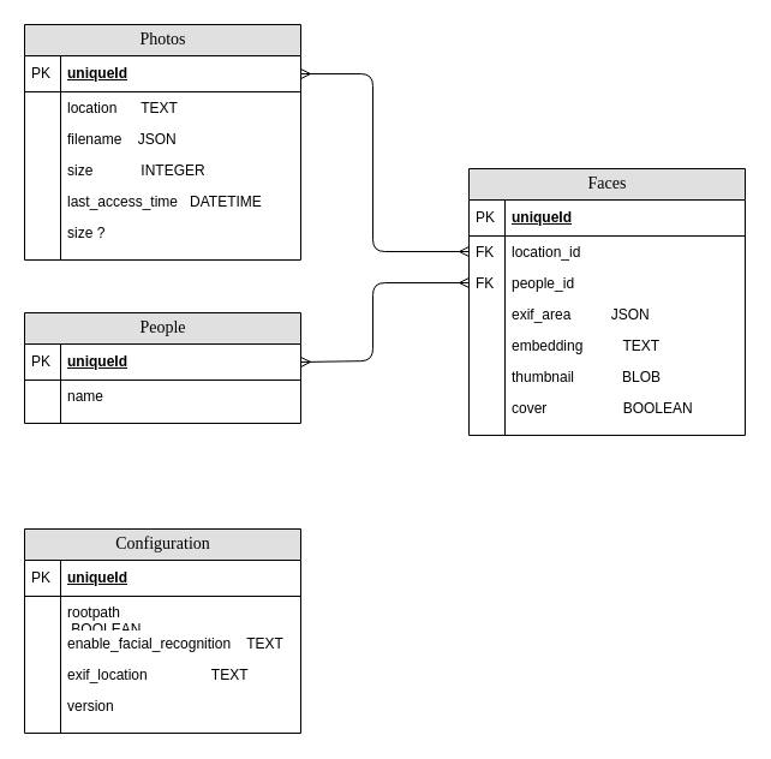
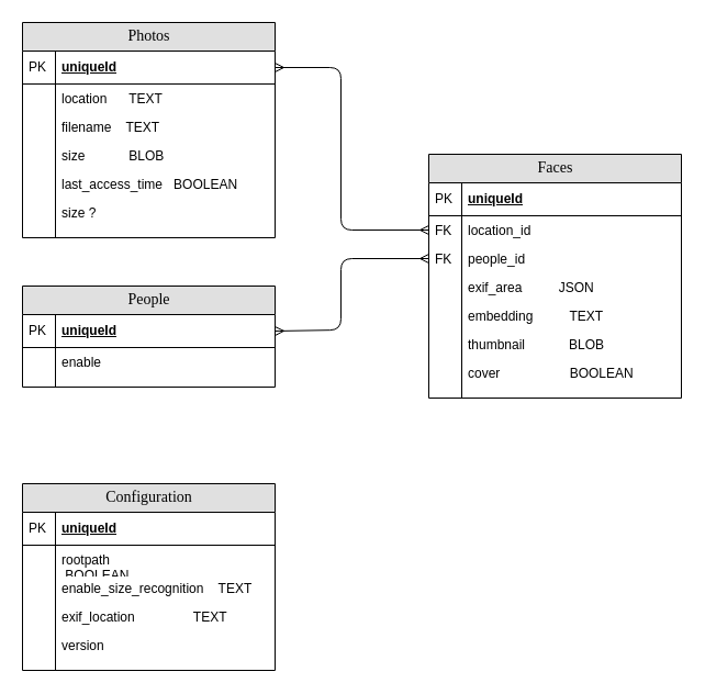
  <mxCell id="0" />
  <mxCell id="1" parent="0" />
  <mxCell id="2" value="Photos" style="swimlane;html=1;fontStyle=0;childLayout=stackLayout;horizontal=1;startSize=26;fillColor=#e0e0e0;horizontalStack=0;resizeParent=1;resizeLast=0;collapsible=1;marginBottom=0;swimlaneFillColor=#ffffff;align=center;rounded=0;shadow=0;comic=0;labelBackgroundColor=none;strokeWidth=1;fontFamily=Verdana;fontSize=14" vertex="1" parent="1"><mxGeometry x="20" y="20" width="230" height="196" as="geometry" /></mxCell>
  <mxCell id="3" value="uniqueId" style="shape=partialRectangle;top=0;left=0;right=0;bottom=1;html=1;align=left;verticalAlign=middle;fillColor=none;spacingLeft=34;spacingRight=4;whiteSpace=wrap;overflow=hidden;rotatable=0;points=[[0,0.5],[1,0.5]];portConstraint=eastwest;dropTarget=0;fontStyle=5;" vertex="1" parent="2"><mxGeometry y="26" width="230" height="30" as="geometry" /></mxCell>
  <mxCell id="4" value="PK" style="shape=partialRectangle;top=0;left=0;bottom=0;html=1;fillColor=none;align=left;verticalAlign=middle;spacingLeft=4;spacingRight=4;whiteSpace=wrap;overflow=hidden;rotatable=0;points=[];portConstraint=eastwest;part=1;" vertex="1" connectable="0" parent="3"><mxGeometry width="30" height="30" as="geometry" /></mxCell>
  <mxCell id="5" value="location&amp;nbsp; &amp;nbsp; &amp;nbsp; TEXT" style="shape=partialRectangle;top=0;left=0;right=0;bottom=0;html=1;align=left;verticalAlign=top;fillColor=none;spacingLeft=34;spacingRight=4;whiteSpace=wrap;overflow=hidden;rotatable=0;points=[[0,0.5],[1,0.5]];portConstraint=eastwest;dropTarget=0;" vertex="1" parent="2"><mxGeometry y="56" width="230" height="26" as="geometry" /></mxCell>
  <mxCell id="6" value="" style="shape=partialRectangle;top=0;left=0;bottom=0;html=1;fillColor=none;align=left;verticalAlign=top;spacingLeft=4;spacingRight=4;whiteSpace=wrap;overflow=hidden;rotatable=0;points=[];portConstraint=eastwest;part=1;" vertex="1" connectable="0" parent="5"><mxGeometry width="30" height="26" as="geometry" /></mxCell>
- <mxCell id="7" value="filename&amp;nbsp; &amp;nbsp; JSON" style="shape=partialRectangle;top=0;left=0;right=0;bottom=0;html=1;align=left;verticalAlign=top;fillColor=none;spacingLeft=34;spacingRight=4;whiteSpace=wrap;overflow=hidden;rotatable=0;points=[[0,0.5],[1,0.5]];portConstraint=eastwest;dropTarget=0;" vertex="1" parent="2"><mxGeometry y="82" width="230" height="26" as="geometry" /></mxCell>
+ <mxCell id="7" value="filename&amp;nbsp; &amp;nbsp; TEXT" style="shape=partialRectangle;top=0;left=0;right=0;bottom=0;html=1;align=left;verticalAlign=top;fillColor=none;spacingLeft=34;spacingRight=4;whiteSpace=wrap;overflow=hidden;rotatable=0;points=[[0,0.5],[1,0.5]];portConstraint=eastwest;dropTarget=0;" vertex="1" parent="2"><mxGeometry y="82" width="230" height="26" as="geometry" /></mxCell>
  <mxCell id="8" value="" style="shape=partialRectangle;top=0;left=0;bottom=0;html=1;fillColor=none;align=left;verticalAlign=top;spacingLeft=4;spacingRight=4;whiteSpace=wrap;overflow=hidden;rotatable=0;points=[];portConstraint=eastwest;part=1;" vertex="1" connectable="0" parent="7"><mxGeometry width="30" height="26" as="geometry" /></mxCell>
- <mxCell id="9" value="size&amp;nbsp; &amp;nbsp; &amp;nbsp; &amp;nbsp; &amp;nbsp; &amp;nbsp; INTEGER" style="shape=partialRectangle;top=0;left=0;right=0;bottom=0;html=1;align=left;verticalAlign=top;fillColor=none;spacingLeft=34;spacingRight=4;whiteSpace=wrap;overflow=hidden;rotatable=0;points=[[0,0.5],[1,0.5]];portConstraint=eastwest;dropTarget=0;" vertex="1" parent="2"><mxGeometry y="108" width="230" height="26" as="geometry" /></mxCell>
+ <mxCell id="9" value="size&amp;nbsp; &amp;nbsp; &amp;nbsp; &amp;nbsp; &amp;nbsp; &amp;nbsp; BLOB" style="shape=partialRectangle;top=0;left=0;right=0;bottom=0;html=1;align=left;verticalAlign=top;fillColor=none;spacingLeft=34;spacingRight=4;whiteSpace=wrap;overflow=hidden;rotatable=0;points=[[0,0.5],[1,0.5]];portConstraint=eastwest;dropTarget=0;" vertex="1" parent="2"><mxGeometry y="108" width="230" height="26" as="geometry" /></mxCell>
  <mxCell id="10" value="" style="shape=partialRectangle;top=0;left=0;bottom=0;html=1;fillColor=none;align=left;verticalAlign=top;spacingLeft=4;spacingRight=4;whiteSpace=wrap;overflow=hidden;rotatable=0;points=[];portConstraint=eastwest;part=1;" vertex="1" connectable="0" parent="9"><mxGeometry width="30" height="26" as="geometry" /></mxCell>
- <mxCell id="11" value="last_access_time&amp;nbsp; &amp;nbsp;DATETIME" style="shape=partialRectangle;top=0;left=0;right=0;bottom=0;html=1;align=left;verticalAlign=top;fillColor=none;spacingLeft=34;spacingRight=4;whiteSpace=wrap;overflow=hidden;rotatable=0;points=[[0,0.5],[1,0.5]];portConstraint=eastwest;dropTarget=0;" vertex="1" parent="2"><mxGeometry y="134" width="230" height="26" as="geometry" /></mxCell>
+ <mxCell id="11" value="last_access_time&amp;nbsp; &amp;nbsp;BOOLEAN" style="shape=partialRectangle;top=0;left=0;right=0;bottom=0;html=1;align=left;verticalAlign=top;fillColor=none;spacingLeft=34;spacingRight=4;whiteSpace=wrap;overflow=hidden;rotatable=0;points=[[0,0.5],[1,0.5]];portConstraint=eastwest;dropTarget=0;" vertex="1" parent="2"><mxGeometry y="134" width="230" height="26" as="geometry" /></mxCell>
  <mxCell id="12" value="" style="shape=partialRectangle;top=0;left=0;bottom=0;html=1;fillColor=none;align=left;verticalAlign=top;spacingLeft=4;spacingRight=4;whiteSpace=wrap;overflow=hidden;rotatable=0;points=[];portConstraint=eastwest;part=1;" vertex="1" connectable="0" parent="11"><mxGeometry width="30" height="26" as="geometry" /></mxCell>
  <mxCell id="13" value="size ?" style="shape=partialRectangle;top=0;left=0;right=0;bottom=0;html=1;align=left;verticalAlign=top;fillColor=none;spacingLeft=34;spacingRight=4;whiteSpace=wrap;overflow=hidden;rotatable=0;points=[[0,0.5],[1,0.5]];portConstraint=eastwest;dropTarget=0;" vertex="1" parent="2"><mxGeometry y="160" width="230" height="26" as="geometry" /></mxCell>
  <mxCell id="14" value="" style="shape=partialRectangle;top=0;left=0;bottom=0;html=1;fillColor=none;align=left;verticalAlign=top;spacingLeft=4;spacingRight=4;whiteSpace=wrap;overflow=hidden;rotatable=0;points=[];portConstraint=eastwest;part=1;" vertex="1" connectable="0" parent="13"><mxGeometry width="30" height="26" as="geometry" /></mxCell>
  <mxCell id="15" value="" style="shape=partialRectangle;top=0;left=0;right=0;bottom=0;html=1;align=left;verticalAlign=top;fillColor=none;spacingLeft=34;spacingRight=4;whiteSpace=wrap;overflow=hidden;rotatable=0;points=[[0,0.5],[1,0.5]];portConstraint=eastwest;dropTarget=0;" vertex="1" parent="2"><mxGeometry y="186" width="230" height="10" as="geometry" /></mxCell>
  <mxCell id="16" value="" style="shape=partialRectangle;top=0;left=0;bottom=0;html=1;fillColor=none;align=left;verticalAlign=top;spacingLeft=4;spacingRight=4;whiteSpace=wrap;overflow=hidden;rotatable=0;points=[];portConstraint=eastwest;part=1;" vertex="1" connectable="0" parent="15"><mxGeometry width="30" height="10" as="geometry" /></mxCell>
  <mxCell id="17" value="Faces" style="swimlane;html=1;fontStyle=0;childLayout=stackLayout;horizontal=1;startSize=26;fillColor=#e0e0e0;horizontalStack=0;resizeParent=1;resizeLast=0;collapsible=1;marginBottom=0;swimlaneFillColor=#ffffff;align=center;rounded=0;shadow=0;comic=0;labelBackgroundColor=none;strokeWidth=1;fontFamily=Verdana;fontSize=14" vertex="1" parent="1"><mxGeometry x="390" y="140" width="230" height="222" as="geometry" /></mxCell>
  <mxCell id="18" value="uniqueId" style="shape=partialRectangle;top=0;left=0;right=0;bottom=1;html=1;align=left;verticalAlign=middle;fillColor=none;spacingLeft=34;spacingRight=4;whiteSpace=wrap;overflow=hidden;rotatable=0;points=[[0,0.5],[1,0.5]];portConstraint=eastwest;dropTarget=0;fontStyle=5;" vertex="1" parent="17"><mxGeometry y="26" width="230" height="30" as="geometry" /></mxCell>
  <mxCell id="19" value="PK" style="shape=partialRectangle;top=0;left=0;bottom=0;html=1;fillColor=none;align=left;verticalAlign=middle;spacingLeft=4;spacingRight=4;whiteSpace=wrap;overflow=hidden;rotatable=0;points=[];portConstraint=eastwest;part=1;" vertex="1" connectable="0" parent="18"><mxGeometry width="30" height="30" as="geometry" /></mxCell>
  <mxCell id="20" value="location_id" style="shape=partialRectangle;top=0;left=0;right=0;bottom=0;html=1;align=left;verticalAlign=top;fillColor=none;spacingLeft=34;spacingRight=4;whiteSpace=wrap;overflow=hidden;rotatable=0;points=[[0,0.5],[1,0.5]];portConstraint=eastwest;dropTarget=0;" vertex="1" parent="17"><mxGeometry y="56" width="230" height="26" as="geometry" /></mxCell>
  <mxCell id="21" value="FK" style="shape=partialRectangle;top=0;left=0;bottom=0;html=1;fillColor=none;align=left;verticalAlign=top;spacingLeft=4;spacingRight=4;whiteSpace=wrap;overflow=hidden;rotatable=0;points=[];portConstraint=eastwest;part=1;" vertex="1" connectable="0" parent="20"><mxGeometry width="30" height="26" as="geometry" /></mxCell>
  <mxCell id="22" value="people_id" style="shape=partialRectangle;top=0;left=0;right=0;bottom=0;html=1;align=left;verticalAlign=top;fillColor=none;spacingLeft=34;spacingRight=4;whiteSpace=wrap;overflow=hidden;rotatable=0;points=[[0,0.5],[1,0.5]];portConstraint=eastwest;dropTarget=0;" vertex="1" parent="17"><mxGeometry y="82" width="230" height="26" as="geometry" /></mxCell>
  <mxCell id="23" value="FK" style="shape=partialRectangle;top=0;left=0;bottom=0;html=1;fillColor=none;align=left;verticalAlign=top;spacingLeft=4;spacingRight=4;whiteSpace=wrap;overflow=hidden;rotatable=0;points=[];portConstraint=eastwest;part=1;" vertex="1" connectable="0" parent="22"><mxGeometry width="30" height="26" as="geometry" /></mxCell>
  <mxCell id="24" value="exif_area&amp;nbsp; &amp;nbsp; &amp;nbsp; &amp;nbsp; &amp;nbsp; JSON" style="shape=partialRectangle;top=0;left=0;right=0;bottom=0;html=1;align=left;verticalAlign=top;fillColor=none;spacingLeft=34;spacingRight=4;whiteSpace=wrap;overflow=hidden;rotatable=0;points=[[0,0.5],[1,0.5]];portConstraint=eastwest;dropTarget=0;" vertex="1" parent="17"><mxGeometry y="108" width="230" height="26" as="geometry" /></mxCell>
  <mxCell id="25" value="" style="shape=partialRectangle;top=0;left=0;bottom=0;html=1;fillColor=none;align=left;verticalAlign=top;spacingLeft=4;spacingRight=4;whiteSpace=wrap;overflow=hidden;rotatable=0;points=[];portConstraint=eastwest;part=1;" vertex="1" connectable="0" parent="24"><mxGeometry width="30" height="26" as="geometry" /></mxCell>
  <mxCell id="26" value="embedding&amp;nbsp; &amp;nbsp; &amp;nbsp; &amp;nbsp; &amp;nbsp; TEXT" style="shape=partialRectangle;top=0;left=0;right=0;bottom=0;html=1;align=left;verticalAlign=top;fillColor=none;spacingLeft=34;spacingRight=4;whiteSpace=wrap;overflow=hidden;rotatable=0;points=[[0,0.5],[1,0.5]];portConstraint=eastwest;dropTarget=0;" vertex="1" parent="17"><mxGeometry y="134" width="230" height="26" as="geometry" /></mxCell>
  <mxCell id="27" value="" style="shape=partialRectangle;top=0;left=0;bottom=0;html=1;fillColor=none;align=left;verticalAlign=top;spacingLeft=4;spacingRight=4;whiteSpace=wrap;overflow=hidden;rotatable=0;points=[];portConstraint=eastwest;part=1;" vertex="1" connectable="0" parent="26"><mxGeometry width="30" height="26" as="geometry" /></mxCell>
  <mxCell id="28" value="thumbnail&amp;nbsp; &amp;nbsp; &amp;nbsp; &amp;nbsp; &amp;nbsp; &amp;nbsp; BLOB" style="shape=partialRectangle;top=0;left=0;right=0;bottom=0;html=1;align=left;verticalAlign=top;fillColor=none;spacingLeft=34;spacingRight=4;whiteSpace=wrap;overflow=hidden;rotatable=0;points=[[0,0.5],[1,0.5]];portConstraint=eastwest;dropTarget=0;" vertex="1" parent="17"><mxGeometry y="160" width="230" height="26" as="geometry" /></mxCell>
  <mxCell id="29" value="" style="shape=partialRectangle;top=0;left=0;bottom=0;html=1;fillColor=none;align=left;verticalAlign=top;spacingLeft=4;spacingRight=4;whiteSpace=wrap;overflow=hidden;rotatable=0;points=[];portConstraint=eastwest;part=1;" vertex="1" connectable="0" parent="28"><mxGeometry width="30" height="26" as="geometry" /></mxCell>
  <mxCell id="30" value="cover&amp;nbsp; &amp;nbsp; &amp;nbsp; &amp;nbsp; &amp;nbsp; &amp;nbsp; &amp;nbsp; &amp;nbsp; &amp;nbsp; &amp;nbsp;BOOLEAN" style="shape=partialRectangle;top=0;left=0;right=0;bottom=0;html=1;align=left;verticalAlign=top;fillColor=none;spacingLeft=34;spacingRight=4;whiteSpace=wrap;overflow=hidden;rotatable=0;points=[[0,0.5],[1,0.5]];portConstraint=eastwest;dropTarget=0;" vertex="1" parent="17"><mxGeometry y="186" width="230" height="26" as="geometry" /></mxCell>
  <mxCell id="31" value="" style="shape=partialRectangle;top=0;left=0;bottom=0;html=1;fillColor=none;align=left;verticalAlign=top;spacingLeft=4;spacingRight=4;whiteSpace=wrap;overflow=hidden;rotatable=0;points=[];portConstraint=eastwest;part=1;" vertex="1" connectable="0" parent="30"><mxGeometry width="30" height="26" as="geometry" /></mxCell>
  <mxCell id="32" value="" style="shape=partialRectangle;top=0;left=0;right=0;bottom=0;html=1;align=left;verticalAlign=top;fillColor=none;spacingLeft=34;spacingRight=4;whiteSpace=wrap;overflow=hidden;rotatable=0;points=[[0,0.5],[1,0.5]];portConstraint=eastwest;dropTarget=0;" vertex="1" parent="17"><mxGeometry y="212" width="230" height="10" as="geometry" /></mxCell>
  <mxCell id="33" value="" style="shape=partialRectangle;top=0;left=0;bottom=0;html=1;fillColor=none;align=left;verticalAlign=top;spacingLeft=4;spacingRight=4;whiteSpace=wrap;overflow=hidden;rotatable=0;points=[];portConstraint=eastwest;part=1;" vertex="1" connectable="0" parent="32"><mxGeometry width="30" height="10" as="geometry" /></mxCell>
  <mxCell id="34" value="" style="edgeStyle=orthogonalEdgeStyle;html=1;endArrow=ERmany;startArrow=ERmany;labelBackgroundColor=none;fontFamily=Verdana;fontSize=14;entryX=1;entryY=0.5;entryDx=0;entryDy=0;exitX=0;exitY=0.5;exitDx=0;exitDy=0;" edge="1" parent="1" source="20" target="3"><mxGeometry width="100" height="100" relative="1" as="geometry"><mxPoint x="300" y="150" as="sourcePoint" /><mxPoint x="370" y="121" as="targetPoint" /><Array as="points"><mxPoint x="310" y="209" /><mxPoint x="310" y="61" /></Array></mxGeometry></mxCell>
  <mxCell id="35" value="People" style="swimlane;html=1;fontStyle=0;childLayout=stackLayout;horizontal=1;startSize=26;fillColor=#e0e0e0;horizontalStack=0;resizeParent=1;resizeLast=0;collapsible=1;marginBottom=0;swimlaneFillColor=#ffffff;align=center;rounded=0;shadow=0;comic=0;labelBackgroundColor=none;strokeWidth=1;fontFamily=Verdana;fontSize=14" vertex="1" parent="1"><mxGeometry x="20" y="260" width="230" height="92" as="geometry" /></mxCell>
  <mxCell id="36" value="uniqueId" style="shape=partialRectangle;top=0;left=0;right=0;bottom=1;html=1;align=left;verticalAlign=middle;fillColor=none;spacingLeft=34;spacingRight=4;whiteSpace=wrap;overflow=hidden;rotatable=0;points=[[0,0.5],[1,0.5]];portConstraint=eastwest;dropTarget=0;fontStyle=5;" vertex="1" parent="35"><mxGeometry y="26" width="230" height="30" as="geometry" /></mxCell>
  <mxCell id="37" value="PK" style="shape=partialRectangle;top=0;left=0;bottom=0;html=1;fillColor=none;align=left;verticalAlign=middle;spacingLeft=4;spacingRight=4;whiteSpace=wrap;overflow=hidden;rotatable=0;points=[];portConstraint=eastwest;part=1;" vertex="1" connectable="0" parent="36"><mxGeometry width="30" height="30" as="geometry" /></mxCell>
- <mxCell id="38" value="name" style="shape=partialRectangle;top=0;left=0;right=0;bottom=0;html=1;align=left;verticalAlign=top;fillColor=none;spacingLeft=34;spacingRight=4;whiteSpace=wrap;overflow=hidden;rotatable=0;points=[[0,0.5],[1,0.5]];portConstraint=eastwest;dropTarget=0;" vertex="1" parent="35"><mxGeometry y="56" width="230" height="26" as="geometry" /></mxCell>
+ <mxCell id="38" value="enable" style="shape=partialRectangle;top=0;left=0;right=0;bottom=0;html=1;align=left;verticalAlign=top;fillColor=none;spacingLeft=34;spacingRight=4;whiteSpace=wrap;overflow=hidden;rotatable=0;points=[[0,0.5],[1,0.5]];portConstraint=eastwest;dropTarget=0;" vertex="1" parent="35"><mxGeometry y="56" width="230" height="26" as="geometry" /></mxCell>
  <mxCell id="39" value="" style="shape=partialRectangle;top=0;left=0;bottom=0;html=1;fillColor=none;align=left;verticalAlign=top;spacingLeft=4;spacingRight=4;whiteSpace=wrap;overflow=hidden;rotatable=0;points=[];portConstraint=eastwest;part=1;" vertex="1" connectable="0" parent="38"><mxGeometry width="30" height="26" as="geometry" /></mxCell>
  <mxCell id="40" value="" style="shape=partialRectangle;top=0;left=0;right=0;bottom=0;html=1;align=left;verticalAlign=top;fillColor=none;spacingLeft=34;spacingRight=4;whiteSpace=wrap;overflow=hidden;rotatable=0;points=[[0,0.5],[1,0.5]];portConstraint=eastwest;dropTarget=0;" vertex="1" parent="35"><mxGeometry y="82" width="230" height="10" as="geometry" /></mxCell>
  <mxCell id="41" value="" style="shape=partialRectangle;top=0;left=0;bottom=0;html=1;fillColor=none;align=left;verticalAlign=top;spacingLeft=4;spacingRight=4;whiteSpace=wrap;overflow=hidden;rotatable=0;points=[];portConstraint=eastwest;part=1;" vertex="1" connectable="0" parent="40"><mxGeometry width="30" height="10" as="geometry" /></mxCell>
  <mxCell id="42" value="" style="edgeStyle=orthogonalEdgeStyle;html=1;endArrow=ERmany;startArrow=ERmany;labelBackgroundColor=none;fontFamily=Verdana;fontSize=14;entryX=1;entryY=0.5;entryDx=0;entryDy=0;exitX=0;exitY=0.5;exitDx=0;exitDy=0;" edge="1" parent="1" source="22" target="36"><mxGeometry width="100" height="100" relative="1" as="geometry"><mxPoint x="360" y="99" as="sourcePoint" /><mxPoint x="260" y="71" as="targetPoint" /><Array as="points"><mxPoint x="310" y="235" /><mxPoint x="310" y="300" /></Array></mxGeometry></mxCell>
  <mxCell id="43" value="Configuration" style="swimlane;html=1;fontStyle=0;childLayout=stackLayout;horizontal=1;startSize=26;fillColor=#e0e0e0;horizontalStack=0;resizeParent=1;resizeLast=0;collapsible=1;marginBottom=0;swimlaneFillColor=#ffffff;align=center;rounded=0;shadow=0;comic=0;labelBackgroundColor=none;strokeWidth=1;fontFamily=Verdana;fontSize=14" vertex="1" parent="1"><mxGeometry x="20" y="440" width="230" height="170" as="geometry" /></mxCell>
  <mxCell id="44" value="uniqueId" style="shape=partialRectangle;top=0;left=0;right=0;bottom=1;html=1;align=left;verticalAlign=middle;fillColor=none;spacingLeft=34;spacingRight=4;whiteSpace=wrap;overflow=hidden;rotatable=0;points=[[0,0.5],[1,0.5]];portConstraint=eastwest;dropTarget=0;fontStyle=5;" vertex="1" parent="43"><mxGeometry y="26" width="230" height="30" as="geometry" /></mxCell>
  <mxCell id="45" value="PK" style="shape=partialRectangle;top=0;left=0;bottom=0;html=1;fillColor=none;align=left;verticalAlign=middle;spacingLeft=4;spacingRight=4;whiteSpace=wrap;overflow=hidden;rotatable=0;points=[];portConstraint=eastwest;part=1;" vertex="1" connectable="0" parent="44"><mxGeometry width="30" height="30" as="geometry" /></mxCell>
  <mxCell id="46" value="rootpath&amp;nbsp; &amp;nbsp; &amp;nbsp; &amp;nbsp; &amp;nbsp; &amp;nbsp; &amp;nbsp; &amp;nbsp; &amp;nbsp; &amp;nbsp; &amp;nbsp; &amp;nbsp; &amp;nbsp; &amp;nbsp; &amp;nbsp; &amp;nbsp;BOOLEAN" style="shape=partialRectangle;top=0;left=0;right=0;bottom=0;html=1;align=left;verticalAlign=top;fillColor=none;spacingLeft=34;spacingRight=4;whiteSpace=wrap;overflow=hidden;rotatable=0;points=[[0,0.5],[1,0.5]];portConstraint=eastwest;dropTarget=0;" vertex="1" parent="43"><mxGeometry y="56" width="230" height="26" as="geometry" /></mxCell>
  <mxCell id="47" value="" style="shape=partialRectangle;top=0;left=0;bottom=0;html=1;fillColor=none;align=left;verticalAlign=top;spacingLeft=4;spacingRight=4;whiteSpace=wrap;overflow=hidden;rotatable=0;points=[];portConstraint=eastwest;part=1;" vertex="1" connectable="0" parent="46"><mxGeometry width="30" height="26" as="geometry" /></mxCell>
- <mxCell id="48" value="enable_facial_recognition&amp;nbsp; &amp;nbsp; TEXT" style="shape=partialRectangle;top=0;left=0;right=0;bottom=0;html=1;align=left;verticalAlign=top;fillColor=none;spacingLeft=34;spacingRight=4;whiteSpace=wrap;overflow=hidden;rotatable=0;points=[[0,0.5],[1,0.5]];portConstraint=eastwest;dropTarget=0;" vertex="1" parent="43"><mxGeometry y="82" width="230" height="26" as="geometry" /></mxCell>
+ <mxCell id="48" value="enable_size_recognition&amp;nbsp; &amp;nbsp; TEXT" style="shape=partialRectangle;top=0;left=0;right=0;bottom=0;html=1;align=left;verticalAlign=top;fillColor=none;spacingLeft=34;spacingRight=4;whiteSpace=wrap;overflow=hidden;rotatable=0;points=[[0,0.5],[1,0.5]];portConstraint=eastwest;dropTarget=0;" vertex="1" parent="43"><mxGeometry y="82" width="230" height="26" as="geometry" /></mxCell>
  <mxCell id="49" value="" style="shape=partialRectangle;top=0;left=0;bottom=0;html=1;fillColor=none;align=left;verticalAlign=top;spacingLeft=4;spacingRight=4;whiteSpace=wrap;overflow=hidden;rotatable=0;points=[];portConstraint=eastwest;part=1;" vertex="1" connectable="0" parent="48"><mxGeometry width="30" height="26" as="geometry" /></mxCell>
  <mxCell id="50" value="exif_location&amp;nbsp; &amp;nbsp; &amp;nbsp; &amp;nbsp; &amp;nbsp; &amp;nbsp; &amp;nbsp; &amp;nbsp; TEXT" style="shape=partialRectangle;top=0;left=0;right=0;bottom=0;html=1;align=left;verticalAlign=top;fillColor=none;spacingLeft=34;spacingRight=4;whiteSpace=wrap;overflow=hidden;rotatable=0;points=[[0,0.5],[1,0.5]];portConstraint=eastwest;dropTarget=0;" vertex="1" parent="43"><mxGeometry y="108" width="230" height="26" as="geometry" /></mxCell>
  <mxCell id="51" value="" style="shape=partialRectangle;top=0;left=0;bottom=0;html=1;fillColor=none;align=left;verticalAlign=top;spacingLeft=4;spacingRight=4;whiteSpace=wrap;overflow=hidden;rotatable=0;points=[];portConstraint=eastwest;part=1;" vertex="1" connectable="0" parent="50"><mxGeometry width="30" height="26" as="geometry" /></mxCell>
  <mxCell id="52" value="version" style="shape=partialRectangle;top=0;left=0;right=0;bottom=0;html=1;align=left;verticalAlign=top;fillColor=none;spacingLeft=34;spacingRight=4;whiteSpace=wrap;overflow=hidden;rotatable=0;points=[[0,0.5],[1,0.5]];portConstraint=eastwest;dropTarget=0;" vertex="1" parent="43"><mxGeometry y="134" width="230" height="26" as="geometry" /></mxCell>
  <mxCell id="53" value="" style="shape=partialRectangle;top=0;left=0;bottom=0;html=1;fillColor=none;align=left;verticalAlign=top;spacingLeft=4;spacingRight=4;whiteSpace=wrap;overflow=hidden;rotatable=0;points=[];portConstraint=eastwest;part=1;" vertex="1" connectable="0" parent="52"><mxGeometry width="30" height="26" as="geometry" /></mxCell>
  <mxCell id="54" value="" style="shape=partialRectangle;top=0;left=0;right=0;bottom=0;html=1;align=left;verticalAlign=top;fillColor=none;spacingLeft=34;spacingRight=4;whiteSpace=wrap;overflow=hidden;rotatable=0;points=[[0,0.5],[1,0.5]];portConstraint=eastwest;dropTarget=0;" vertex="1" parent="43"><mxGeometry y="160" width="230" height="10" as="geometry" /></mxCell>
  <mxCell id="55" value="" style="shape=partialRectangle;top=0;left=0;bottom=0;html=1;fillColor=none;align=left;verticalAlign=top;spacingLeft=4;spacingRight=4;whiteSpace=wrap;overflow=hidden;rotatable=0;points=[];portConstraint=eastwest;part=1;" vertex="1" connectable="0" parent="54"><mxGeometry width="30" height="10" as="geometry" /></mxCell>
